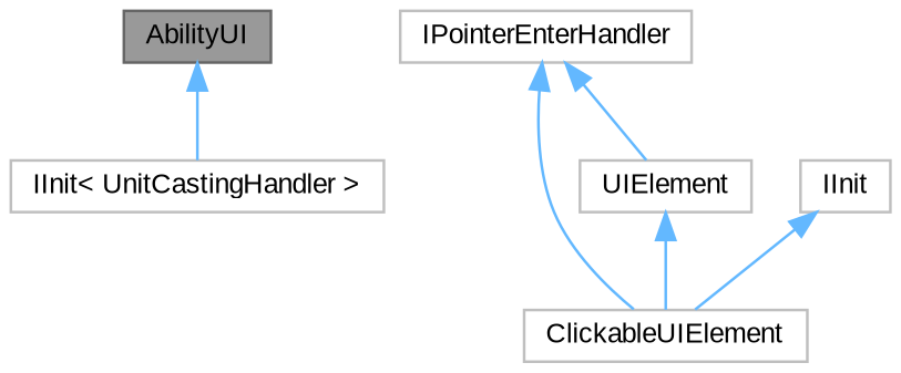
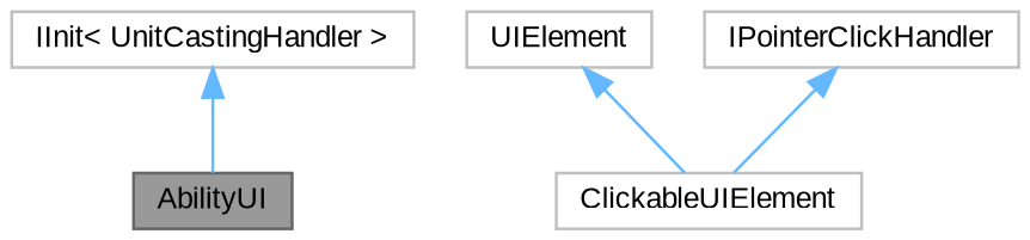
  digraph {
    fontname="Liberation Sans"
    node [color=grey75 fillcolor=white fontname="Liberation Sans" fontsize=10 shape=box style=filled]
    edge [color=steelblue1 dir=back fontname="Liberation Sans" fontsize=10 labelfontname=Helvetica labelfontsize=10 style=solid]
    n1 [color=gray40 fillcolor=grey60 fontcolor=black height=0.2 label=AbilityUI width=0.4]
    n2 [height=0.2 label=ClickableUIElement width=0.4]
    n3 [height=0.2 label=UIElement width=0.4]
-   n4 [height=0.2 label=IPointerEnterHandler width=0.4]
-   n5 [height=0.2 label=IInit width=0.4]
+   n5 [height=0.2 label=IPointerClickHandler width=0.4]
    n6 [height=0.2 label="IInit\< UnitCastingHandler \>" width=0.4]
    n3 -> n2
-   n4 -> n2
-   n4 -> n3
    n5 -> n2
-   n1 -> n6
+   n6 -> n1
  }
